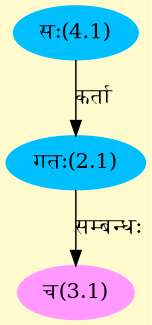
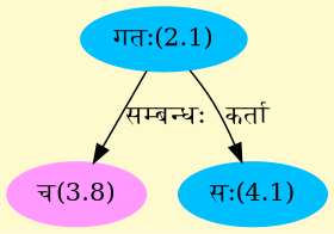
  digraph {
    bgcolor=lemonchiffon1
    compound=true
    rankdir=BT
    node [color="#00BFFF" style=filled]
    edge [dir=back]
    n1 [label="गतः(2.1)"]
-   n2 [color="#FF99FF" label="च(3.1)"]
+   n2 [color="#FF99FF" label="च(3.8)"]
    n3 [label="सः(4.1)"]
    n2 -> n1 [label="सम्बन्धः"]
-   n1 -> n3 [label="कर्ता"]
+   n3 -> n1 [label="कर्ता"]
  }
